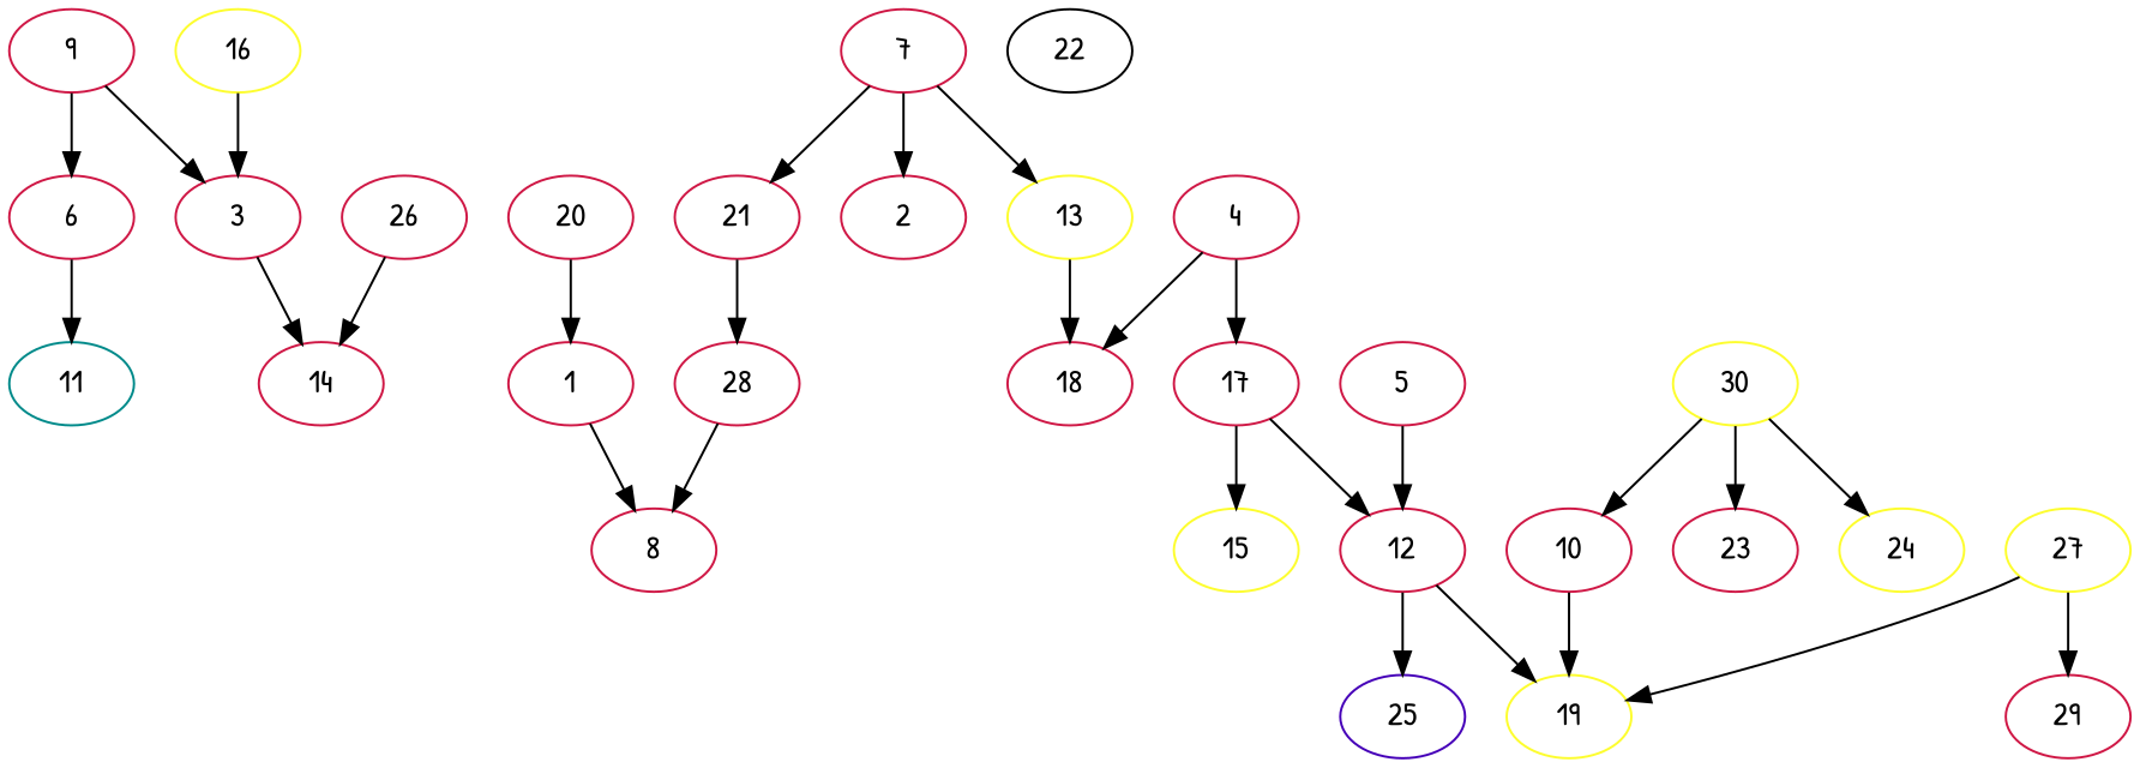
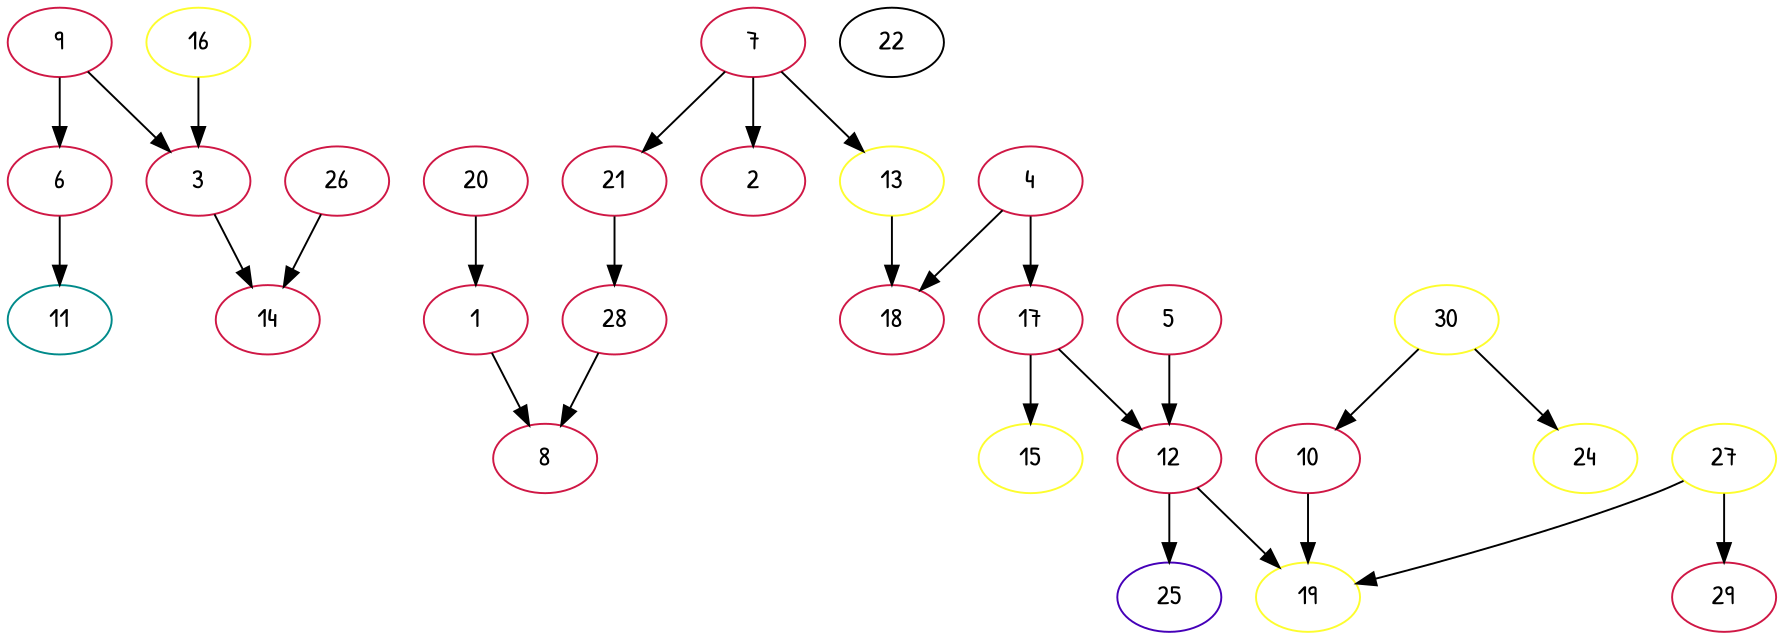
  digraph {
    fontname="Patrick Hand"
    node [color="#cf1745" fontname="Patrick Hand"]
    edge [color=black fontname="Patrick Hand"]
    11 [color="#008a8a"]
    6
    9
    3
    14
    26
    20
    1
    8
    28
    21
    7
    2
    13 [color="#fdfd2e"]
    18
    4
    17
    12
    15 [color="#fdfd2e"]
    19 [color="#fdfd2e"]
    25 [color="#4500b8"]
    5
    10
    30 [color="#fdfd2e"]
-   23
    24 [color="#fdfd2e"]
    27 [color="#fdfd2e"]
    29
    16 [color="#fdfd2e"]
    22 [color=black]
    6 -> 11
    9 -> 6
    9 -> 3
    3 -> 14
    26 -> 14
    20 -> 1
    1 -> 8
    28 -> 8
    21 -> 28
    7 -> 21
    7 -> 2
    7 -> 13
    13 -> 18
    4 -> 18
    4 -> 17
    17 -> 12
    17 -> 15
    12 -> 19
    12 -> 25
    5 -> 12
    10 -> 19
    30 -> 10
-   30 -> 23
    30 -> 24
    27 -> 19
    27 -> 29
    16 -> 3
  }
